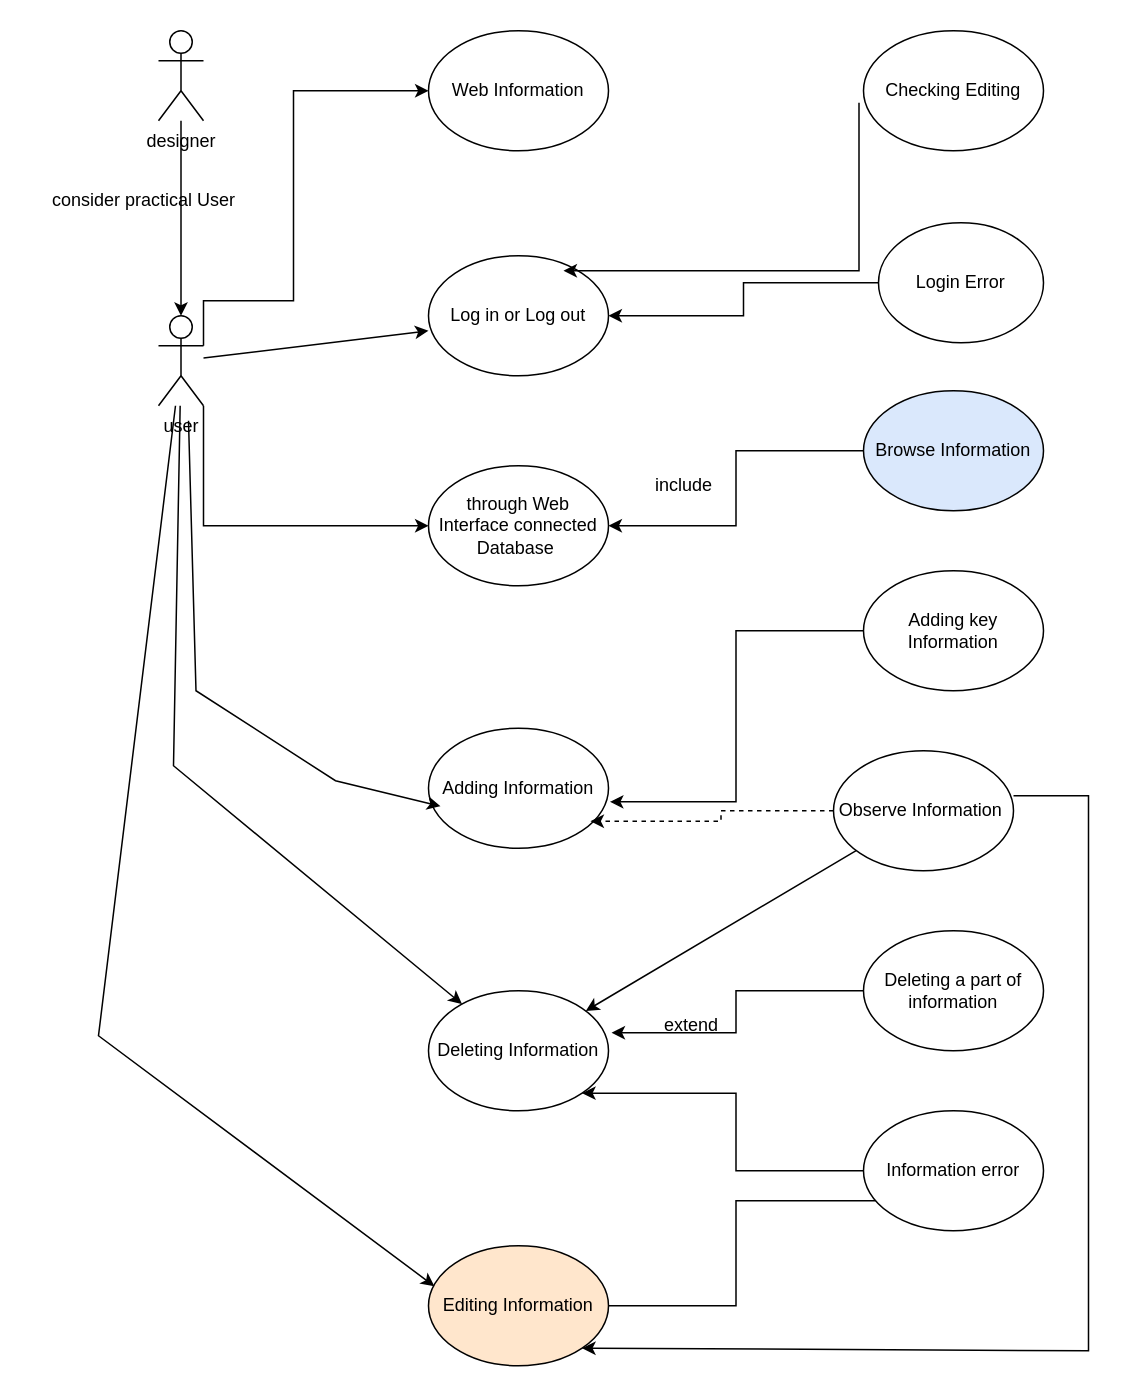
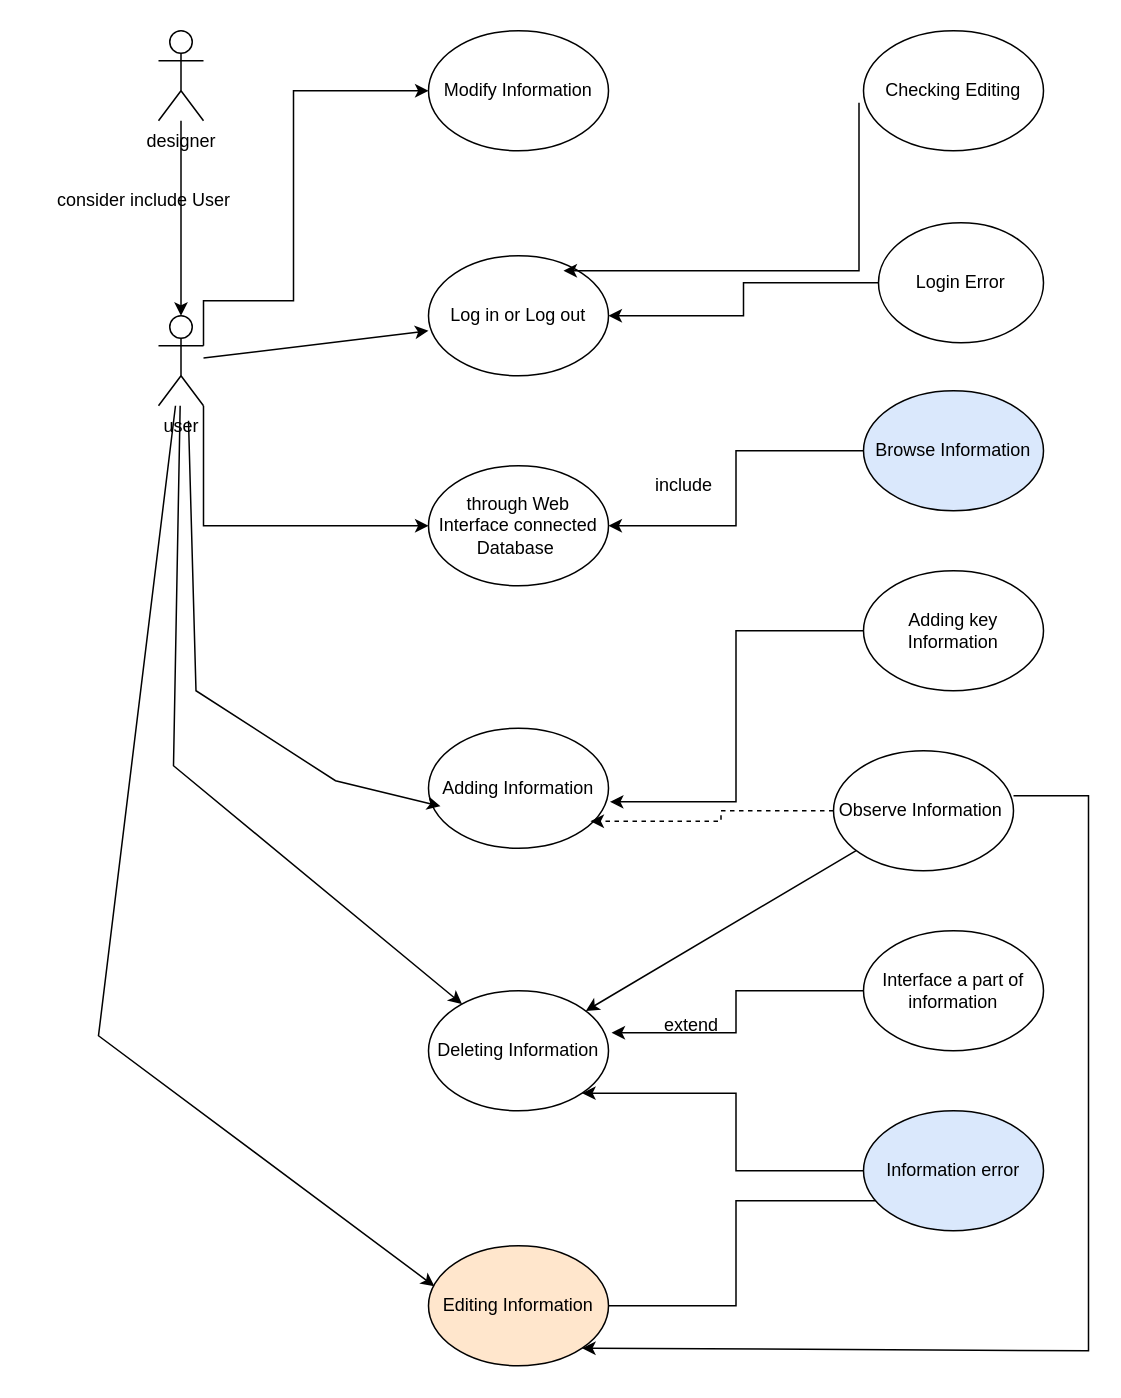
  <mxCell id="0" />
  <mxCell id="1" parent="0" />
  <mxCell id="2" style="edgeStyle=orthogonalEdgeStyle;rounded=0;orthogonalLoop=1;jettySize=auto;html=1;exitX=1;exitY=0.333;exitDx=0;exitDy=0;exitPerimeter=0;entryX=0;entryY=0.5;entryDx=0;entryDy=0;" edge="1" parent="1" source="4" target="9"><mxGeometry relative="1" as="geometry"><Array as="points"><mxPoint x="135" y="200" /><mxPoint x="195" y="200" /><mxPoint x="195" y="60" /></Array></mxGeometry></mxCell>
  <mxCell id="3" style="edgeStyle=orthogonalEdgeStyle;rounded=0;orthogonalLoop=1;jettySize=auto;html=1;exitX=1;exitY=1;exitDx=0;exitDy=0;exitPerimeter=0;entryX=0;entryY=0.5;entryDx=0;entryDy=0;" edge="1" parent="1" source="4" target="10"><mxGeometry relative="1" as="geometry"><Array as="points"><mxPoint x="135" y="350" /></Array></mxGeometry></mxCell>
  <mxCell id="4" value="user" style="shape=umlActor;verticalLabelPosition=bottom;verticalAlign=top;html=1;outlineConnect=0;" vertex="1" parent="1"><mxGeometry x="105" y="210" width="30" height="60" as="geometry" /></mxCell>
  <mxCell id="5" style="edgeStyle=orthogonalEdgeStyle;rounded=0;orthogonalLoop=1;jettySize=auto;html=1;entryX=0.5;entryY=0;entryDx=0;entryDy=0;entryPerimeter=0;" edge="1" parent="1" source="6" target="4"><mxGeometry relative="1" as="geometry" /></mxCell>
  <mxCell id="6" value="designer" style="shape=umlActor;verticalLabelPosition=bottom;verticalAlign=top;html=1;outlineConnect=0;" vertex="1" parent="1"><mxGeometry x="105" y="20" width="30" height="60" as="geometry" /></mxCell>
  <mxCell id="7" value="" style="endArrow=classic;html=1;rounded=0;" edge="1" parent="1" source="4"><mxGeometry width="50" height="50" relative="1" as="geometry"><mxPoint x="385" y="260" as="sourcePoint" /><mxPoint x="285" y="220" as="targetPoint" /></mxGeometry></mxCell>
  <mxCell id="8" value="Log in or Log out" style="ellipse;whiteSpace=wrap;html=1;" vertex="1" parent="1"><mxGeometry x="285" y="170" width="120" height="80" as="geometry" /></mxCell>
- <mxCell id="9" value="Web Information" style="ellipse;whiteSpace=wrap;html=1;" vertex="1" parent="1"><mxGeometry x="285" y="20" width="120" height="80" as="geometry" /></mxCell>
+ <mxCell id="9" value="Modify Information" style="ellipse;whiteSpace=wrap;html=1;" vertex="1" parent="1"><mxGeometry x="285" y="20" width="120" height="80" as="geometry" /></mxCell>
  <mxCell id="10" value="through Web Interface connected Database&amp;nbsp;" style="ellipse;whiteSpace=wrap;html=1;" vertex="1" parent="1"><mxGeometry x="285" y="310" width="120" height="80" as="geometry" /></mxCell>
- <mxCell id="11" value="consider practical User" style="text;html=1;align=center;verticalAlign=middle;resizable=0;points=[];autosize=1;strokeColor=none;fillColor=none;" vertex="1" parent="1"><mxGeometry x="20" y="118" width="150" height="30" as="geometry" /></mxCell>
+ <mxCell id="11" value="consider include User" style="text;html=1;align=center;verticalAlign=middle;resizable=0;points=[];autosize=1;strokeColor=none;fillColor=none;" vertex="1" parent="1"><mxGeometry x="20" y="118" width="150" height="30" as="geometry" /></mxCell>
  <mxCell id="12" value="Adding Information" style="ellipse;whiteSpace=wrap;html=1;" vertex="1" parent="1"><mxGeometry x="285" y="485" width="120" height="80" as="geometry" /></mxCell>
  <mxCell id="13" value="Deleting Information" style="ellipse;whiteSpace=wrap;html=1;" vertex="1" parent="1"><mxGeometry x="285" y="660" width="120" height="80" as="geometry" /></mxCell>
  <mxCell id="14" value="Editing Information" style="ellipse;whiteSpace=wrap;html=1;fillColor=#ffe6cc;" vertex="1" parent="1"><mxGeometry x="285" y="830" width="120" height="80" as="geometry" /></mxCell>
  <mxCell id="15" value="" style="endArrow=classic;html=1;rounded=0;entryX=0.025;entryY=0.65;entryDx=0;entryDy=0;entryPerimeter=0;" edge="1" parent="1"><mxGeometry width="50" height="50" relative="1" as="geometry"><mxPoint x="125" y="280" as="sourcePoint" /><mxPoint x="293" y="537" as="targetPoint" /><Array as="points"><mxPoint x="130" y="460" /><mxPoint x="223" y="520" /></Array></mxGeometry></mxCell>
  <mxCell id="16" value="" style="endArrow=classic;html=1;rounded=0;" edge="1" parent="1" source="4" target="13"><mxGeometry width="50" height="50" relative="1" as="geometry"><mxPoint x="45" y="370" as="sourcePoint" /><mxPoint x="125" y="710" as="targetPoint" /><Array as="points"><mxPoint x="115" y="510" /></Array></mxGeometry></mxCell>
  <mxCell id="17" value="" style="endArrow=classic;html=1;rounded=0;entryX=0.033;entryY=0.338;entryDx=0;entryDy=0;entryPerimeter=0;" edge="1" parent="1" source="4" target="14"><mxGeometry width="50" height="50" relative="1" as="geometry"><mxPoint x="25" y="400" as="sourcePoint" /><mxPoint x="75" y="880" as="targetPoint" /><Array as="points"><mxPoint x="65" y="690" /></Array></mxGeometry></mxCell>
  <mxCell id="18" style="edgeStyle=orthogonalEdgeStyle;rounded=0;orthogonalLoop=1;jettySize=auto;html=1;entryX=1;entryY=0.5;entryDx=0;entryDy=0;exitX=-0.025;exitY=0.6;exitDx=0;exitDy=0;exitPerimeter=0;" edge="1" parent="1" source="19"><mxGeometry relative="1" as="geometry"><mxPoint x="545" y="180" as="sourcePoint" /><mxPoint x="375" y="180" as="targetPoint" /><Array as="points"><mxPoint x="572" y="180" /></Array></mxGeometry></mxCell>
  <mxCell id="19" value="Checking Editing" style="ellipse;whiteSpace=wrap;html=1;" vertex="1" parent="1"><mxGeometry x="575" y="20" width="120" height="80" as="geometry" /></mxCell>
  <mxCell id="20" style="edgeStyle=orthogonalEdgeStyle;rounded=0;orthogonalLoop=1;jettySize=auto;html=1;entryX=1;entryY=0.5;entryDx=0;entryDy=0;" edge="1" parent="1" source="21" target="8"><mxGeometry relative="1" as="geometry" /></mxCell>
  <mxCell id="21" value="Login Error" style="ellipse;whiteSpace=wrap;html=1;" vertex="1" parent="1"><mxGeometry x="585" y="148" width="110" height="80" as="geometry" /></mxCell>
  <mxCell id="22" style="edgeStyle=orthogonalEdgeStyle;rounded=0;orthogonalLoop=1;jettySize=auto;html=1;exitX=0;exitY=0.5;exitDx=0;exitDy=0;entryX=1;entryY=0.5;entryDx=0;entryDy=0;" edge="1" parent="1" source="23" target="10"><mxGeometry relative="1" as="geometry" /></mxCell>
  <mxCell id="23" value="Browse Information" style="ellipse;whiteSpace=wrap;html=1;fillColor=#dae8fc;" vertex="1" parent="1"><mxGeometry x="575" y="260" width="120" height="80" as="geometry" /></mxCell>
  <mxCell id="24" style="edgeStyle=orthogonalEdgeStyle;rounded=0;orthogonalLoop=1;jettySize=auto;html=1;exitX=0;exitY=0.5;exitDx=0;exitDy=0;entryX=1.008;entryY=0.613;entryDx=0;entryDy=0;entryPerimeter=0;" edge="1" parent="1" source="25" target="12"><mxGeometry relative="1" as="geometry" /></mxCell>
  <mxCell id="25" value="Adding key Information" style="ellipse;whiteSpace=wrap;html=1;" vertex="1" parent="1"><mxGeometry x="575" y="380" width="120" height="80" as="geometry" /></mxCell>
  <mxCell id="26" style="edgeStyle=orthogonalEdgeStyle;rounded=0;orthogonalLoop=1;jettySize=auto;html=1;entryX=0.9;entryY=0.775;entryDx=0;entryDy=0;entryPerimeter=0;exitX=0;exitY=0.5;exitDx=0;exitDy=0;dashed=1;" edge="1" parent="1" source="27" target="12"><mxGeometry relative="1" as="geometry"><mxPoint x="565" y="540" as="sourcePoint" /></mxGeometry></mxCell>
  <mxCell id="27" value="Observe Information&amp;nbsp;" style="ellipse;whiteSpace=wrap;html=1;" vertex="1" parent="1"><mxGeometry x="555" y="500" width="120" height="80" as="geometry" /></mxCell>
  <mxCell id="28" style="edgeStyle=orthogonalEdgeStyle;rounded=0;orthogonalLoop=1;jettySize=auto;html=1;entryX=1.017;entryY=0.35;entryDx=0;entryDy=0;entryPerimeter=0;" edge="1" parent="1" source="29" target="13"><mxGeometry relative="1" as="geometry" /></mxCell>
- <mxCell id="29" value="Deleting a part of information" style="ellipse;whiteSpace=wrap;html=1;" vertex="1" parent="1"><mxGeometry x="575" y="620" width="120" height="80" as="geometry" /></mxCell>
+ <mxCell id="29" value="Interface a part of information" style="ellipse;whiteSpace=wrap;html=1;" vertex="1" parent="1"><mxGeometry x="575" y="620" width="120" height="80" as="geometry" /></mxCell>
  <mxCell id="30" style="edgeStyle=orthogonalEdgeStyle;rounded=0;orthogonalLoop=1;jettySize=auto;html=1;entryX=1;entryY=0.5;entryDx=0;entryDy=0;endArrow=none;" edge="1" parent="1" source="32" target="14"><mxGeometry relative="1" as="geometry"><Array as="points"><mxPoint x="490" y="800" /><mxPoint x="490" y="870" /></Array></mxGeometry></mxCell>
  <mxCell id="31" style="edgeStyle=orthogonalEdgeStyle;rounded=0;orthogonalLoop=1;jettySize=auto;html=1;exitX=0;exitY=0.5;exitDx=0;exitDy=0;entryX=1;entryY=1;entryDx=0;entryDy=0;" edge="1" parent="1" source="32" target="13"><mxGeometry relative="1" as="geometry" /></mxCell>
- <mxCell id="32" value="Information error" style="ellipse;whiteSpace=wrap;html=1;" vertex="1" parent="1"><mxGeometry x="575" y="740" width="120" height="80" as="geometry" /></mxCell>
+ <mxCell id="32" value="Information error" style="ellipse;whiteSpace=wrap;html=1;fillColor=#dae8fc;" vertex="1" parent="1"><mxGeometry x="575" y="740" width="120" height="80" as="geometry" /></mxCell>
  <mxCell id="33" value="include" style="text;html=1;align=center;verticalAlign=middle;resizable=0;points=[];autosize=1;strokeColor=none;fillColor=none;" vertex="1" parent="1"><mxGeometry x="425" y="308" width="60" height="30" as="geometry" /></mxCell>
  <mxCell id="34" value="extend" style="text;html=1;align=center;verticalAlign=middle;resizable=0;points=[];autosize=1;strokeColor=none;fillColor=none;" vertex="1" parent="1"><mxGeometry x="430" y="668" width="60" height="30" as="geometry" /></mxCell>
  <mxCell id="35" value="" style="endArrow=classic;html=1;rounded=0;" edge="1" parent="1" source="27" target="13"><mxGeometry width="50" height="50" relative="1" as="geometry"><mxPoint x="435" y="615" as="sourcePoint" /><mxPoint x="485" y="565" as="targetPoint" /></mxGeometry></mxCell>
  <mxCell id="36" value="" style="endArrow=classic;html=1;rounded=0;exitX=1;exitY=0.5;exitDx=0;exitDy=0;entryX=1;entryY=1;entryDx=0;entryDy=0;" edge="1" parent="1" target="14"><mxGeometry width="50" height="50" relative="1" as="geometry"><mxPoint x="675" y="530" as="sourcePoint" /><mxPoint x="525" y="900" as="targetPoint" /><Array as="points"><mxPoint x="725" y="530" /><mxPoint x="725" y="640" /><mxPoint x="725" y="900" /></Array></mxGeometry></mxCell>
